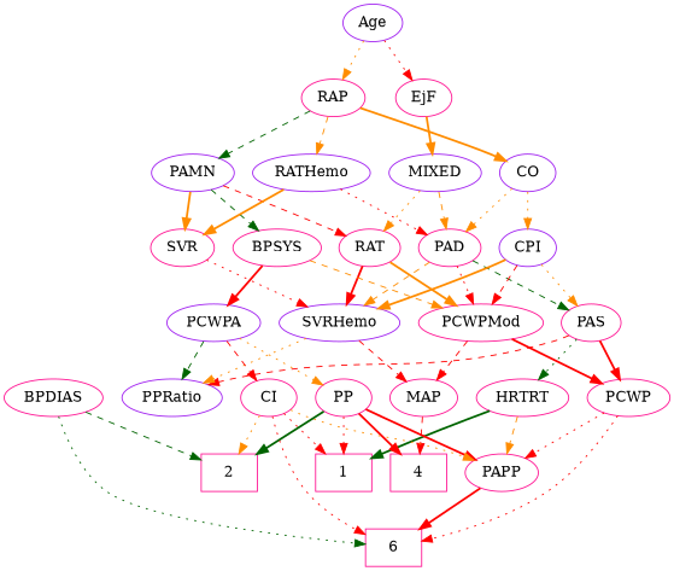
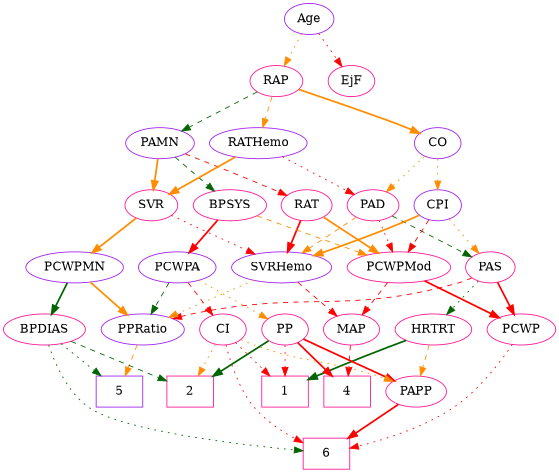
  strict digraph {
    node [color=deeppink]
    edge [color=red style=dotted]
    1 [height=0.5 shape=box width=0.75]
    2 [height=0.5 shape=box width=0.75]
    n3 [height=0.5 label=6 shape=box width=0.75]
    4 [height=0.5 shape=box width=0.75]
+   5 [color=purple height=0.5 shape=box width=0.75]
    Age [color=purple height=0.5 width=0.75]
    EjF [height=0.5 width=0.75]
    RAP [height=0.5 width=0.77632]
-   MIXED [color=purple height=0.5 width=1.1193]
    CO [color=purple height=0.5 width=0.75]
    PAMN [color=purple height=0.5 width=1.011]
    RATHemo [color=purple height=0.5 width=1.3721]
    PAD [height=0.5 width=0.79437]
    RAT [height=0.5 width=0.75827]
    CPI [color=purple height=0.5 width=0.75]
    BPSYS [height=0.5 width=1.0471]
    SVR [height=0.5 width=0.77632]
    PAS [height=0.5 width=0.75]
    PCWPMod [height=0.5 width=1.4443]
    SVRHemo [color=purple height=0.5 width=1.3902]
    PCWPA [color=purple height=0.5 width=1.1555]
+   PCWPMN [color=purple height=0.5 width=1.3902]
    PPRatio [color=purple height=0.5 width=1.1013]
    PCWP [height=0.5 width=0.97491]
    HRTRT [height=0.5 width=1.1013]
    MAP [height=0.5 width=0.84854]
    BPDIAS [height=0.5 width=1.1735]
    PAPP [height=0.5 width=0.88464]
    PP [height=0.5 width=0.75]
    CI [height=0.5 width=0.75]
    Age -> EjF
    Age -> RAP [color=darkorange]
-   EjF -> MIXED [color=darkorange style=bold]
    RAP -> CO [color=darkorange style=bold]
    RAP -> PAMN [color=darkgreen style=dashed]
    RAP -> RATHemo [color=darkorange style=dashed]
-   MIXED -> PAD [color=darkorange style=dashed]
-   MIXED -> RAT [color=darkorange]
    CO -> PAD [color=darkorange]
    CO -> CPI [color=darkorange]
    PAMN -> RAT [style=dashed]
    PAMN -> BPSYS [color=darkgreen style=dashed]
    PAMN -> SVR [color=darkorange style=bold]
    RATHemo -> PAD
    RATHemo -> SVR [color=darkorange style=bold]
    PAD -> PAS [color=darkgreen style=dashed]
    PAD -> PCWPMod
    PAD -> SVRHemo [color=darkorange style=dashed]
    RAT -> PCWPMod [color=darkorange style=bold]
    RAT -> SVRHemo [style=bold]
    CPI -> PAS [color=darkorange]
    CPI -> PCWPMod [style=dashed]
    CPI -> SVRHemo [color=darkorange style=bold]
    BPSYS -> PCWPMod [color=darkorange style=dashed]
    BPSYS -> PCWPA [style=bold]
    SVR -> SVRHemo
+   SVR -> PCWPMN [color=darkorange style=bold]
    PAS -> PPRatio [style=dashed]
    PAS -> PCWP [style=bold]
    PAS -> HRTRT [color=darkgreen]
    PCWPMod -> PCWP [style=bold]
    PCWPMod -> MAP [style=dashed]
    SVRHemo -> PPRatio [color=darkorange]
    SVRHemo -> MAP [style=dashed]
    PCWPA -> PPRatio [color=darkgreen style=dashed]
    PCWPA -> PP [color=darkorange]
    PCWPA -> CI [style=dashed]
+   PCWPMN -> PPRatio [color=darkorange style=bold]
+   PCWPMN -> BPDIAS [color=darkgreen style=bold]
+   PPRatio -> 5 [color=darkorange style=dashed]
    PCWP -> n3
-   PCWP -> PAPP
    HRTRT -> 1 [color=darkgreen style=bold]
    HRTRT -> PAPP [color=darkorange style=dashed]
    MAP -> 4 [style=dashed]
    BPDIAS -> 2 [color=darkgreen style=dashed]
    BPDIAS -> n3 [color=darkgreen]
+   BPDIAS -> 5 [color=darkgreen]
    PAPP -> n3 [style=bold]
    PP -> 1
    PP -> 2 [color=darkgreen style=bold]
    PP -> 4 [style=bold]
    PP -> PAPP [style=bold]
    CI -> 1
    CI -> 2 [color=darkorange]
    CI -> n3
    CI -> PAPP [color=darkorange]
  }
